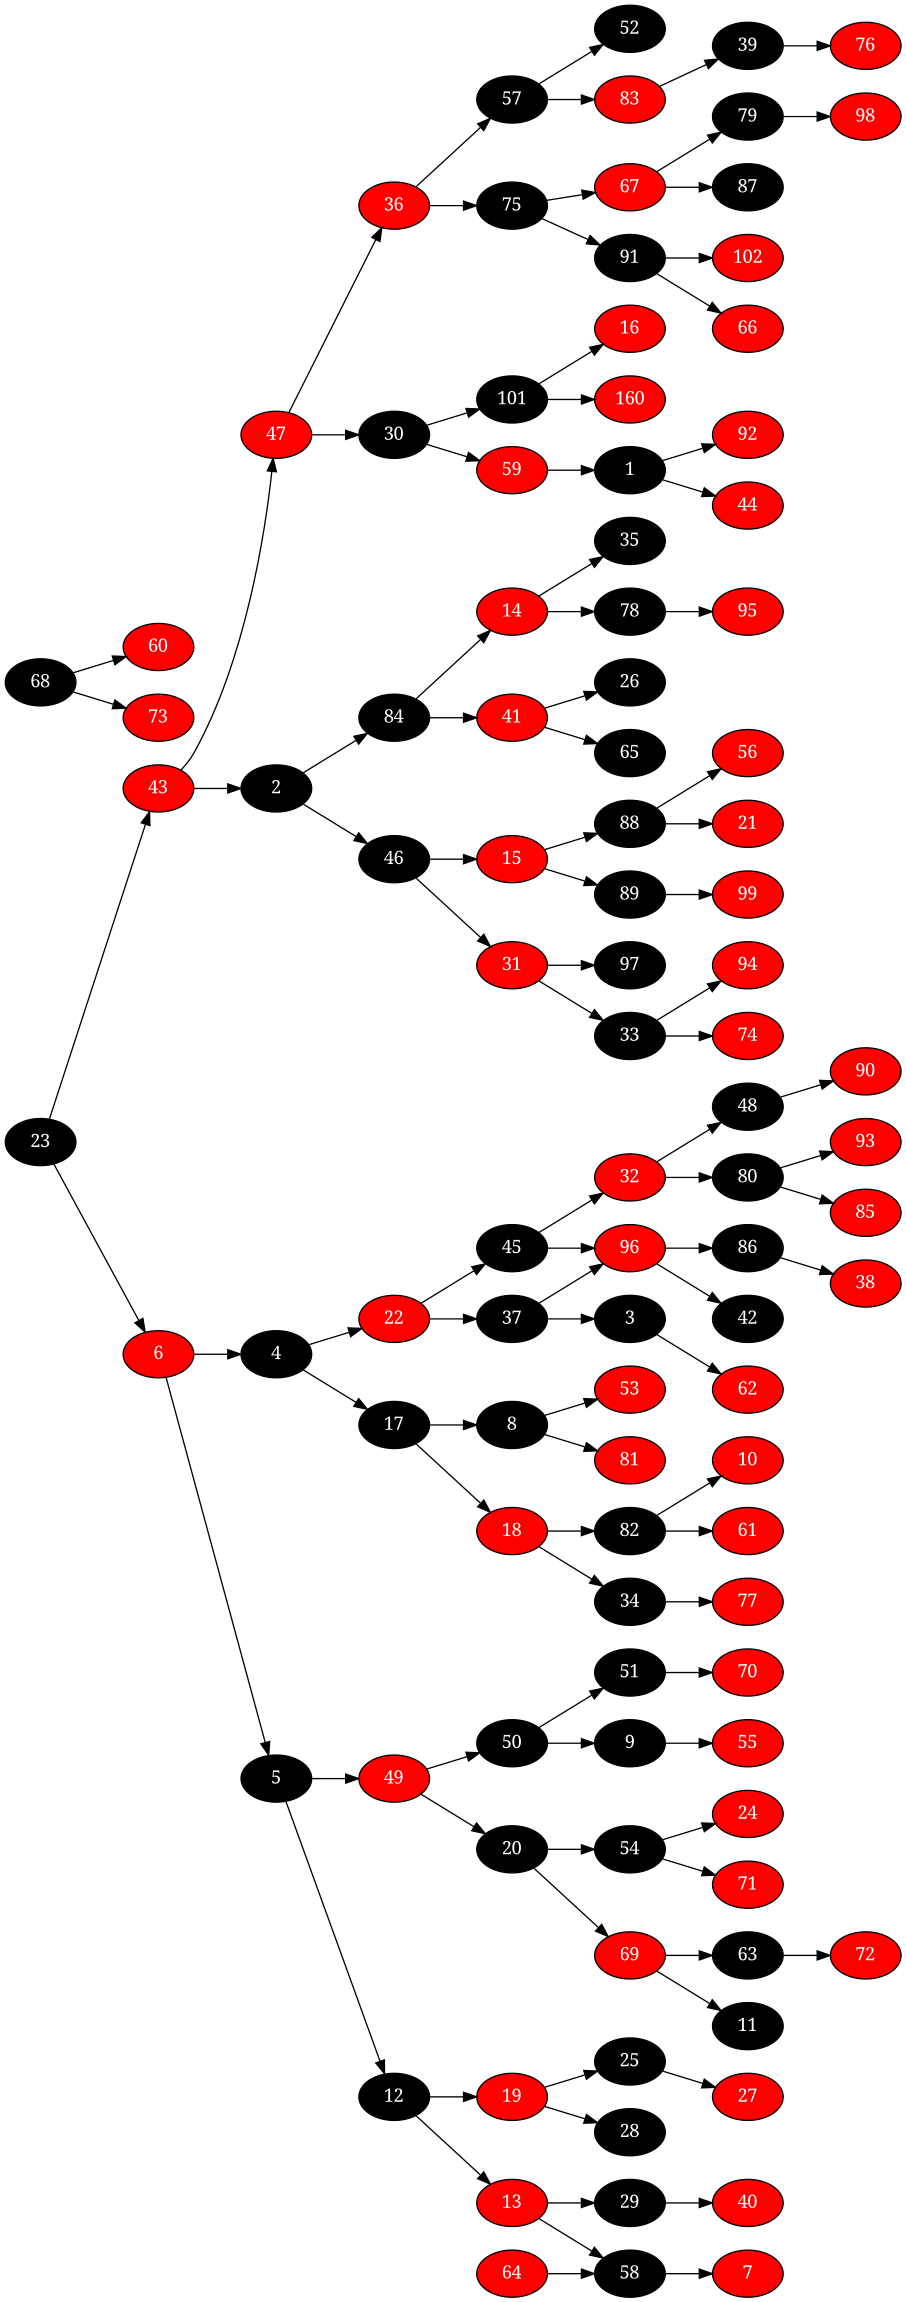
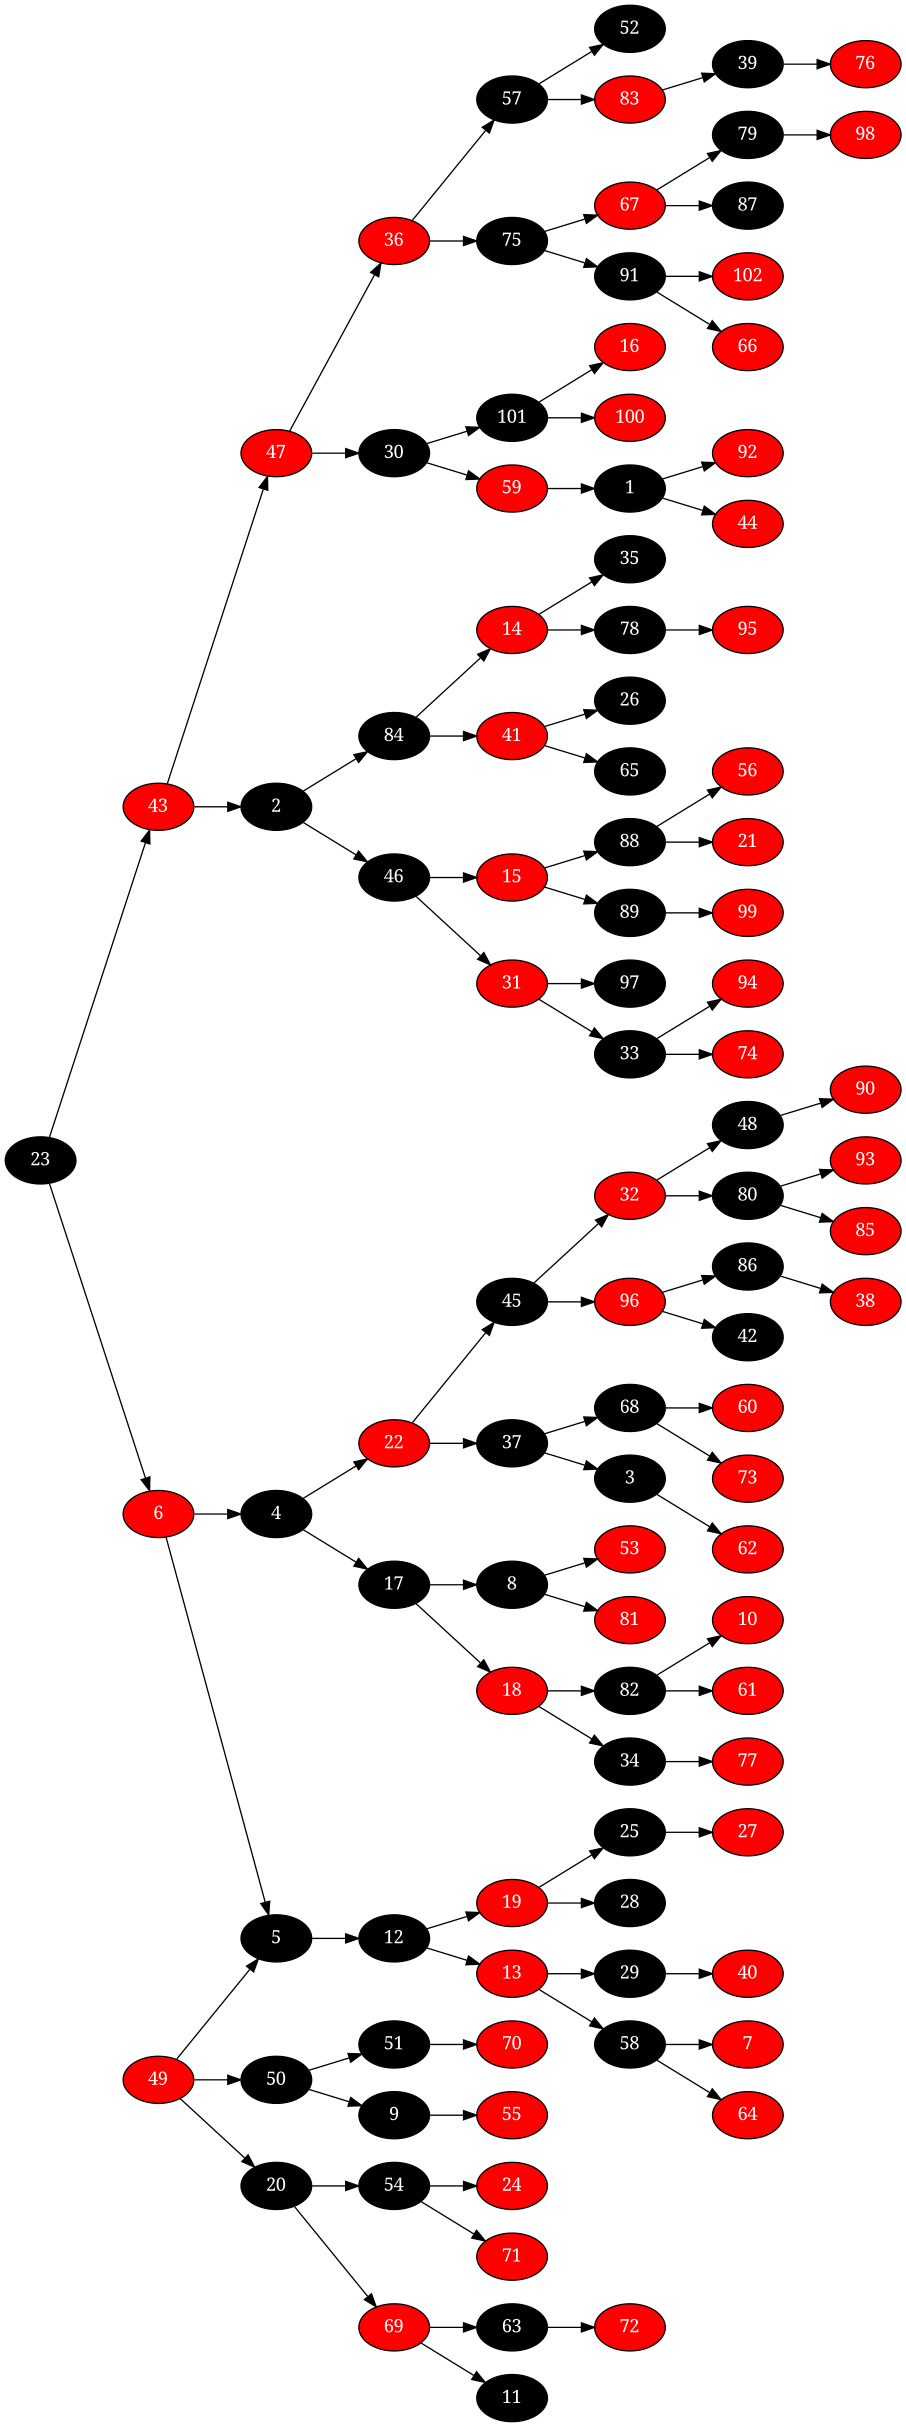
  digraph {
    fontname="Noto Serif"
    rankdir=LR
    node [fillcolor=" red" fontcolor=" white" fontname="Noto Serif" style=filled]
    edge [color=black fontname="Noto Serif"]
    23 [fillcolor=" black"]
    43
    47 [fillcolor=red]
    36
    57 [fillcolor=" black"]
    52 [fillcolor=" black"]
    83
    39 [fillcolor=" black"]
    76
    75 [fillcolor=" black"]
    67
    79 [fillcolor=" black"]
    98
    87 [fillcolor=" black"]
    91 [fillcolor=" black"]
    102
    66
    30 [fillcolor=" black"]
    101 [fillcolor=" black"]
    16
-   100 [label=160]
+   100
    59
    1 [fillcolor=" black"]
    92
    44
    2 [fillcolor=" black"]
    84 [fillcolor=" black"]
    14
    35 [fillcolor=" black"]
    78 [fillcolor=" black"]
    95
    41
    26 [fillcolor=" black"]
    65 [fillcolor=" black"]
    46 [fillcolor=" black"]
    15
    88 [fillcolor=" black"]
    56
    21
    89 [fillcolor=" black"]
    99
    31
    97 [fillcolor=" black"]
    33 [fillcolor=" black"]
    94
    74
    6
    4 [fillcolor=" black"]
    22
    45 [fillcolor=" black"]
    32
    48 [fillcolor=" black"]
    90
    80 [fillcolor=" black"]
    93
    85
    96
    86 [fillcolor=" black"]
    38
    42 [fillcolor=" black"]
    37 [fillcolor=" black"]
    68 [fillcolor=" black"]
    60
    73
    3 [fillcolor=" black"]
    62
    17 [fillcolor=" black"]
    8 [fillcolor=" black"]
    53
    81
    18
    82 [fillcolor=" black"]
    10
    61
    34 [fillcolor=" black"]
    77
    5 [fillcolor=" black"]
    49
    50 [fillcolor=" black"]
    51 [fillcolor=" black"]
    70
    9 [fillcolor=" black"]
    55
    20 [fillcolor=" black"]
    54 [fillcolor=" black"]
    24
    71
    69
    63 [fillcolor=" black"]
    72
    11 [fillcolor=" black"]
    12 [fillcolor=" black"]
    19
    25 [fillcolor=" black"]
    27
    28 [fillcolor=" black"]
    13
    29 [fillcolor=" black"]
    40
    58 [fillcolor=" black"]
    7
    64
    subgraph sub_1 {
      23
      43
      47
      36
      57
      52
      83
      39
      76
      75
      67
      79
      98
      87
      91
      102
      66
      30
      101
      16
      100
      59
      1
      92
      44
      2
      84
      14
      35
      78
      95
      41
      26
      65
      46
      15
      88
      56
      21
      89
      99
      31
      97
      33
      94
      74
      6
      4
      22
      45
      32
      48
      90
      80
      93
      85
      96
      86
      38
      42
      37
      68
      60
      73
      3
      62
      17
      8
      53
      81
      18
      82
      10
      61
      34
      77
      5
      49
      50
      51
      70
      9
      55
      20
      54
      24
      71
      69
      63
      72
      11
      12
      19
      25
      27
      28
      13
      29
      40
      58
      7
      64
    }
    23 -> 43
    23 -> 6
    43 -> 47
    43 -> 2
    47 -> 36
    47 -> 30
    36 -> 57
    36 -> 75
    57 -> 52
    57 -> 83
    83 -> 39
    39 -> 76
    75 -> 67
    75 -> 91
    67 -> 79
    67 -> 87
    79 -> 98
    91 -> 102
    91 -> 66
    30 -> 101
    30 -> 59
    101 -> 16
    101 -> 100
    59 -> 1
    1 -> 92
    1 -> 44
    2 -> 84
    2 -> 46
    84 -> 14
    84 -> 41
    14 -> 35
    14 -> 78
    78 -> 95
    41 -> 26
    41 -> 65
    46 -> 15
    46 -> 31
    15 -> 88
    15 -> 89
    88 -> 56
    88 -> 21
    89 -> 99
    31 -> 97
    31 -> 33
    33 -> 94
    33 -> 74
    6 -> 4
    6 -> 5
    4 -> 22
    4 -> 17
    22 -> 45
    22 -> 37
    45 -> 32
    45 -> 96
    32 -> 48
    32 -> 80
    48 -> 90
    80 -> 93
    80 -> 85
    96 -> 86
    96 -> 42
    86 -> 38
-   37 -> 96
+   37 -> 68
    37 -> 3
    68 -> 60
    68 -> 73
    3 -> 62
    17 -> 8
    17 -> 18
    8 -> 53
    8 -> 81
    18 -> 82
    18 -> 34
    82 -> 10
    82 -> 61
    34 -> 77
-   5 -> 49
+   49 -> 5
    5 -> 12
    49 -> 50
    49 -> 20
    50 -> 51
    50 -> 9
    51 -> 70
    9 -> 55
    20 -> 54
    20 -> 69
    54 -> 24
    54 -> 71
    69 -> 63
    69 -> 11
    63 -> 72
    12 -> 19
    12 -> 13
    19 -> 25
    19 -> 28
    25 -> 27
    13 -> 29
    13 -> 58
    29 -> 40
    58 -> 7
-   64 -> 58
+   58 -> 64
  }
